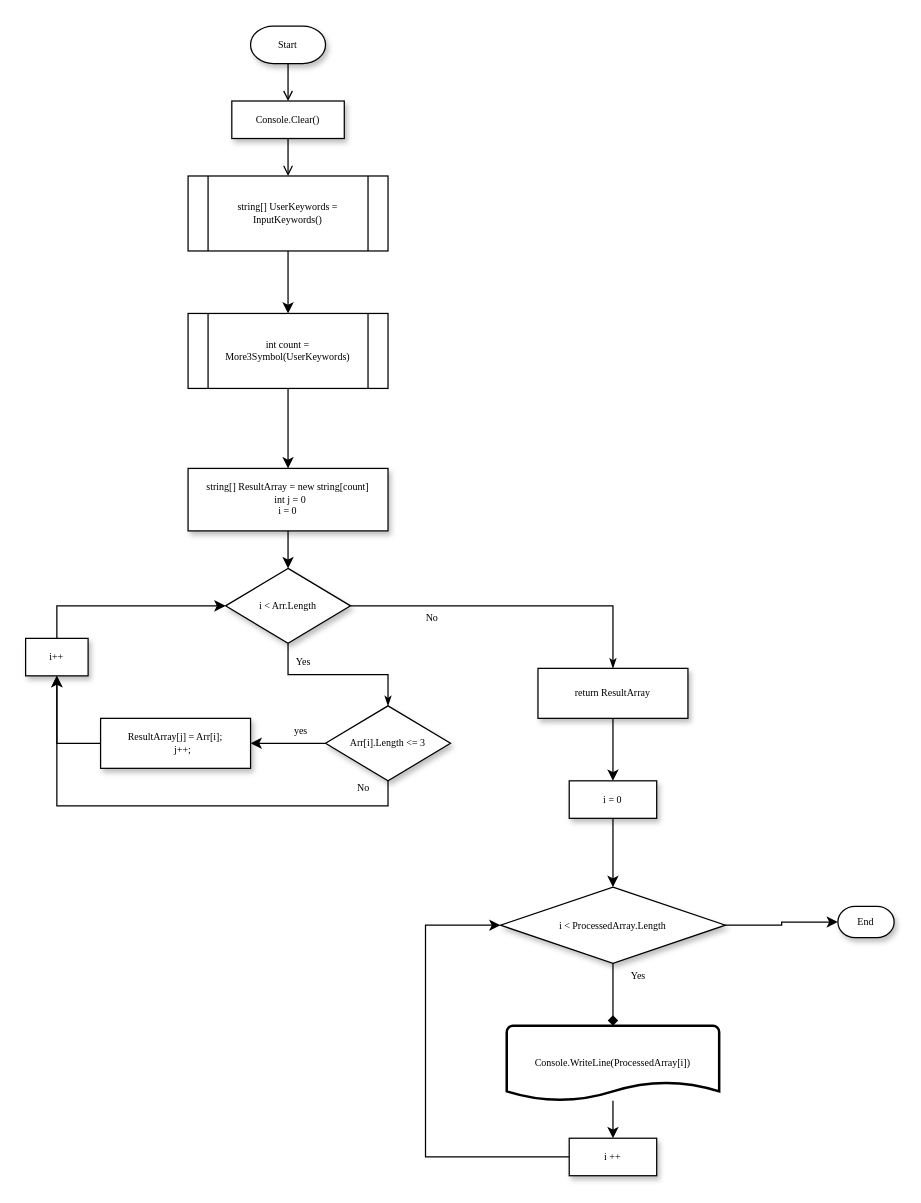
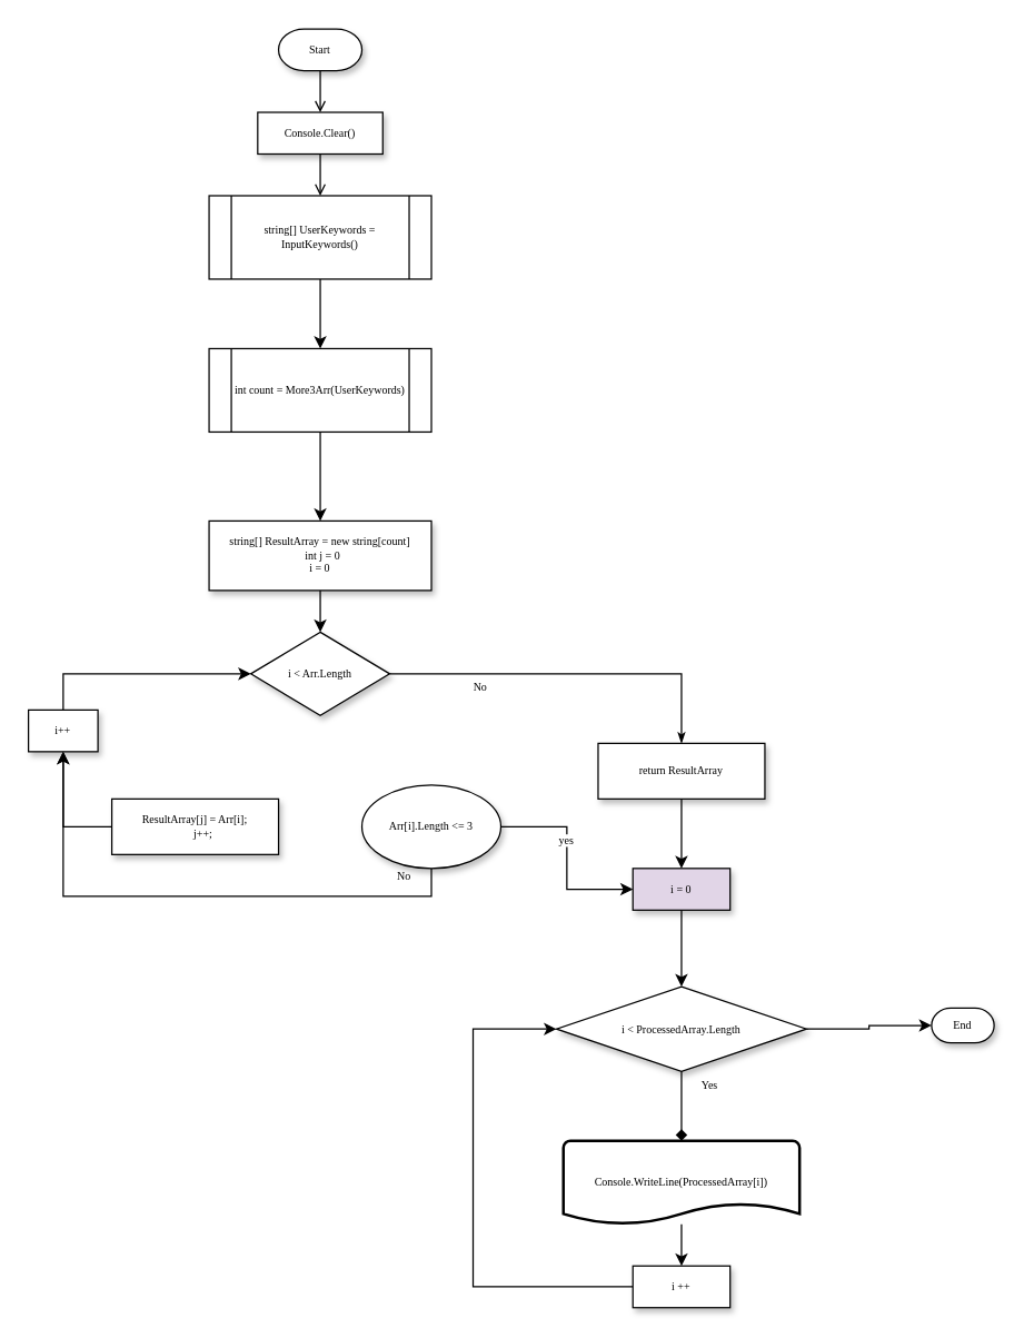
  <mxCell id="0" />
  <mxCell id="1" parent="0" />
  <mxCell id="2" value="" style="edgeStyle=orthogonalEdgeStyle;rounded=0;orthogonalLoop=1;jettySize=auto;html=1;fontFamily=Verdana;fontSize=8;endArrow=open;" edge="1" parent="1" source="3" target="15"><mxGeometry relative="1" as="geometry" /></mxCell>
  <mxCell id="3" value="Console.Clear()" style="rounded=0;whiteSpace=wrap;html=1;shadow=1;labelBackgroundColor=none;strokeWidth=1;fontFamily=Verdana;fontSize=8;align=center;" parent="1" vertex="1"><mxGeometry x="185" y="80" width="90" height="30" as="geometry" /></mxCell>
- <mxCell id="4" value="Yes" style="edgeStyle=orthogonalEdgeStyle;rounded=0;html=1;labelBackgroundColor=none;startSize=5;endArrow=classicThin;endFill=1;endSize=5;jettySize=auto;orthogonalLoop=1;strokeWidth=1;fontFamily=Verdana;fontSize=8" parent="1" source="6" target="20" edge="1"><mxGeometry x="-0.429" y="10" relative="1" as="geometry"><mxPoint as="offset" /><mxPoint x="270" y="649" as="targetPoint" /></mxGeometry></mxCell>
  <mxCell id="5" value="No" style="edgeStyle=orthogonalEdgeStyle;rounded=0;html=1;labelBackgroundColor=none;startSize=5;endArrow=classicThin;endFill=1;endSize=5;jettySize=auto;orthogonalLoop=1;strokeWidth=1;fontFamily=Verdana;fontSize=8" parent="1" source="6" target="10" edge="1"><mxGeometry x="-0.5" y="-10" relative="1" as="geometry"><mxPoint as="offset" /></mxGeometry></mxCell>
  <mxCell id="6" value="i &amp;lt; Arr.Length" style="rhombus;whiteSpace=wrap;html=1;rounded=0;shadow=1;labelBackgroundColor=none;strokeWidth=1;fontFamily=Verdana;fontSize=8;align=center;" parent="1" vertex="1"><mxGeometry x="180" y="454" width="100" height="60" as="geometry" /></mxCell>
  <mxCell id="7" style="edgeStyle=orthogonalEdgeStyle;rounded=0;orthogonalLoop=1;jettySize=auto;html=1;exitX=0;exitY=0.5;exitDx=0;exitDy=0;entryX=0.5;entryY=1;entryDx=0;entryDy=0;fontFamily=Verdana;fontSize=8;" edge="1" parent="1" source="8" target="26"><mxGeometry relative="1" as="geometry"><Array as="points"><mxPoint x="45" y="594" /></Array></mxGeometry></mxCell>
  <mxCell id="8" value="&lt;div&gt;ResultArray[j] = Arr[i];&lt;/div&gt;&lt;div&gt;&amp;nbsp; &amp;nbsp; &amp;nbsp; j++;&lt;/div&gt;" style="whiteSpace=wrap;html=1;rounded=0;shadow=1;labelBackgroundColor=none;strokeWidth=1;fontFamily=Verdana;fontSize=8;align=center;" parent="1" vertex="1"><mxGeometry x="80" y="574" width="120" height="40" as="geometry" /></mxCell>
  <mxCell id="9" value="" style="edgeStyle=orthogonalEdgeStyle;rounded=0;orthogonalLoop=1;jettySize=auto;html=1;fontFamily=Verdana;fontSize=8;" edge="1" parent="1" source="10" target="24"><mxGeometry relative="1" as="geometry" /></mxCell>
  <mxCell id="10" value="return ResultArray" style="whiteSpace=wrap;html=1;rounded=0;shadow=1;labelBackgroundColor=none;strokeWidth=1;fontFamily=Verdana;fontSize=8;align=center;" parent="1" vertex="1"><mxGeometry x="430" y="534" width="120" height="40" as="geometry" /></mxCell>
  <mxCell id="11" value="End" style="strokeWidth=1;html=1;shape=mxgraph.flowchart.terminator;whiteSpace=wrap;rounded=0;shadow=1;labelBackgroundColor=none;fontFamily=Verdana;fontSize=8;align=center;" parent="1" vertex="1"><mxGeometry x="670" y="724.5" width="45" height="25" as="geometry" /></mxCell>
  <mxCell id="12" value="" style="edgeStyle=orthogonalEdgeStyle;rounded=0;orthogonalLoop=1;jettySize=auto;html=1;fontFamily=Verdana;fontSize=8;endArrow=open;" edge="1" parent="1" source="13" target="3"><mxGeometry relative="1" as="geometry" /></mxCell>
  <mxCell id="13" value="Start" style="strokeWidth=1;html=1;shape=mxgraph.flowchart.terminator;whiteSpace=wrap;rounded=0;shadow=1;labelBackgroundColor=none;fontFamily=Verdana;fontSize=8;align=center;" vertex="1" parent="1"><mxGeometry x="200" y="20" width="60" height="30" as="geometry" /></mxCell>
  <mxCell id="14" value="" style="edgeStyle=orthogonalEdgeStyle;rounded=0;orthogonalLoop=1;jettySize=auto;html=1;fontFamily=Verdana;fontSize=8;" edge="1" parent="1" source="15" target="22"><mxGeometry relative="1" as="geometry" /></mxCell>
  <mxCell id="15" value="string[] UserKeywords = InputKeywords()" style="shape=process;whiteSpace=wrap;html=1;backgroundOutline=1;fontFamily=Verdana;fontSize=8;" vertex="1" parent="1"><mxGeometry x="150" y="140" width="160" height="60" as="geometry" /></mxCell>
  <mxCell id="16" value="" style="edgeStyle=orthogonalEdgeStyle;rounded=0;orthogonalLoop=1;jettySize=auto;html=1;fontFamily=Verdana;fontSize=8;" edge="1" parent="1" source="17" target="6"><mxGeometry relative="1" as="geometry" /></mxCell>
  <mxCell id="17" value="&lt;div&gt;string[] ResultArray = new string[count]&lt;/div&gt;&lt;div&gt;&amp;nbsp; int j = 0&lt;/div&gt;&lt;div&gt;i = 0&lt;/div&gt;" style="rounded=0;whiteSpace=wrap;html=1;shadow=1;labelBackgroundColor=none;strokeWidth=1;fontFamily=Verdana;fontSize=8;align=center;" vertex="1" parent="1"><mxGeometry x="150" y="374" width="160" height="50" as="geometry" /></mxCell>
- <mxCell id="18" value="yes" style="edgeStyle=orthogonalEdgeStyle;rounded=0;orthogonalLoop=1;jettySize=auto;html=1;fontFamily=Verdana;fontSize=8;" edge="1" parent="1" source="20" target="8"><mxGeometry x="-0.333" y="-10" relative="1" as="geometry"><mxPoint as="offset" /></mxGeometry></mxCell>
+ <mxCell id="18" value="yes" style="edgeStyle=orthogonalEdgeStyle;rounded=0;orthogonalLoop=1;jettySize=auto;html=1;fontFamily=Verdana;fontSize=8;" edge="1" parent="1" source="20" target="24"><mxGeometry x="-0.333" y="-10" relative="1" as="geometry"><mxPoint as="offset" /></mxGeometry></mxCell>
  <mxCell id="19" value="No" style="edgeStyle=orthogonalEdgeStyle;rounded=0;orthogonalLoop=1;jettySize=auto;html=1;exitX=0.5;exitY=1;exitDx=0;exitDy=0;fontFamily=Verdana;fontSize=8;entryX=0.5;entryY=1;entryDx=0;entryDy=0;" edge="1" parent="1" source="20" target="26"><mxGeometry x="-0.794" y="-14" relative="1" as="geometry"><mxPoint x="40" y="580" as="targetPoint" /><mxPoint as="offset" /></mxGeometry></mxCell>
- <mxCell id="20" value="Arr[i].Length &amp;lt;= 3" style="rhombus;whiteSpace=wrap;html=1;rounded=0;shadow=1;labelBackgroundColor=none;strokeWidth=1;fontFamily=Verdana;fontSize=8;align=center;" vertex="1" parent="1"><mxGeometry x="260" y="564" width="100" height="60" as="geometry" /></mxCell>
+ <mxCell id="20" value="Arr[i].Length &amp;lt;= 3" style="ellipse;whiteSpace=wrap;html=1;shadow=1;labelBackgroundColor=none;strokeWidth=1;fontFamily=Verdana;fontSize=8;align=center;" vertex="1" parent="1"><mxGeometry x="260" y="564" width="100" height="60" as="geometry" /></mxCell>
  <mxCell id="21" value="" style="edgeStyle=orthogonalEdgeStyle;rounded=0;orthogonalLoop=1;jettySize=auto;html=1;fontFamily=Verdana;fontSize=8;" edge="1" parent="1" source="22" target="17"><mxGeometry relative="1" as="geometry" /></mxCell>
- <mxCell id="22" value="int count = More3Symbol(UserKeywords)" style="shape=process;whiteSpace=wrap;html=1;backgroundOutline=1;fontFamily=Verdana;fontSize=8;" vertex="1" parent="1"><mxGeometry x="150" y="250" width="160" height="60" as="geometry" /></mxCell>
+ <mxCell id="22" value="int count = More3Arr(UserKeywords)" style="shape=process;whiteSpace=wrap;html=1;backgroundOutline=1;fontFamily=Verdana;fontSize=8;" vertex="1" parent="1"><mxGeometry x="150" y="250" width="160" height="60" as="geometry" /></mxCell>
  <mxCell id="23" value="" style="edgeStyle=orthogonalEdgeStyle;rounded=0;orthogonalLoop=1;jettySize=auto;html=1;fontFamily=Verdana;fontSize=8;" edge="1" parent="1" source="24" target="29"><mxGeometry relative="1" as="geometry" /></mxCell>
- <mxCell id="24" value="i = 0" style="whiteSpace=wrap;html=1;fontSize=8;fontFamily=Verdana;rounded=0;shadow=1;labelBackgroundColor=none;strokeWidth=1;" vertex="1" parent="1"><mxGeometry x="455" y="624" width="70" height="30" as="geometry" /></mxCell>
+ <mxCell id="24" value="i = 0" style="whiteSpace=wrap;html=1;fontSize=8;fontFamily=Verdana;rounded=0;shadow=1;labelBackgroundColor=none;strokeWidth=1;fillColor=#e1d5e7;" vertex="1" parent="1"><mxGeometry x="455" y="624" width="70" height="30" as="geometry" /></mxCell>
  <mxCell id="25" style="edgeStyle=orthogonalEdgeStyle;rounded=0;orthogonalLoop=1;jettySize=auto;html=1;exitX=0.5;exitY=0;exitDx=0;exitDy=0;entryX=0;entryY=0.5;entryDx=0;entryDy=0;fontFamily=Verdana;fontSize=8;" edge="1" parent="1" source="26" target="6"><mxGeometry relative="1" as="geometry" /></mxCell>
  <mxCell id="26" value="i++" style="whiteSpace=wrap;html=1;fontSize=8;fontFamily=Verdana;rounded=0;shadow=1;labelBackgroundColor=none;strokeWidth=1;" vertex="1" parent="1"><mxGeometry x="20" y="510" width="50" height="30" as="geometry" /></mxCell>
  <mxCell id="27" value="Yes" style="edgeStyle=orthogonalEdgeStyle;rounded=0;orthogonalLoop=1;jettySize=auto;html=1;fontFamily=Verdana;fontSize=8;endArrow=diamond;" edge="1" parent="1" source="29" target="31"><mxGeometry x="-0.6" y="20" relative="1" as="geometry"><mxPoint as="offset" /></mxGeometry></mxCell>
  <mxCell id="28" value="" style="edgeStyle=orthogonalEdgeStyle;rounded=0;orthogonalLoop=1;jettySize=auto;html=1;fontFamily=Verdana;fontSize=8;" edge="1" parent="1" source="29" target="11"><mxGeometry relative="1" as="geometry" /></mxCell>
  <mxCell id="29" value="i &amp;lt; ProcessedArray.Length" style="rhombus;whiteSpace=wrap;html=1;fontSize=8;fontFamily=Verdana;rounded=0;shadow=1;labelBackgroundColor=none;strokeWidth=1;" vertex="1" parent="1"><mxGeometry x="400" y="709" width="180" height="61" as="geometry" /></mxCell>
  <mxCell id="30" value="" style="edgeStyle=orthogonalEdgeStyle;rounded=0;orthogonalLoop=1;jettySize=auto;html=1;fontFamily=Verdana;fontSize=8;" edge="1" parent="1" source="31" target="33"><mxGeometry relative="1" as="geometry" /></mxCell>
  <mxCell id="31" value="Console.WriteLine(ProcessedArray[i])" style="strokeWidth=2;html=1;shape=mxgraph.flowchart.document2;whiteSpace=wrap;size=0.25;fontFamily=Verdana;fontSize=8;" vertex="1" parent="1"><mxGeometry x="405" y="820" width="170" height="60" as="geometry" /></mxCell>
  <mxCell id="32" style="edgeStyle=orthogonalEdgeStyle;rounded=0;orthogonalLoop=1;jettySize=auto;html=1;exitX=0;exitY=0.5;exitDx=0;exitDy=0;entryX=0;entryY=0.5;entryDx=0;entryDy=0;fontFamily=Verdana;fontSize=8;" edge="1" parent="1" source="33" target="29"><mxGeometry relative="1" as="geometry"><Array as="points"><mxPoint x="340" y="925" /><mxPoint x="340" y="739" /></Array></mxGeometry></mxCell>
  <mxCell id="33" value="i ++" style="whiteSpace=wrap;html=1;fontSize=8;fontFamily=Verdana;rounded=0;shadow=1;labelBackgroundColor=none;strokeWidth=1;" vertex="1" parent="1"><mxGeometry x="455" y="910" width="70" height="30" as="geometry" /></mxCell>
